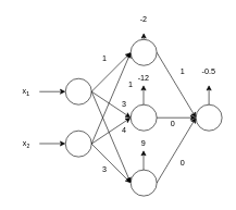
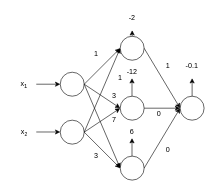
  <mxCell id="0" />
  <mxCell id="1" parent="0" />
  <mxCell id="2" value="" style="ellipse;whiteSpace=wrap;html=1;aspect=fixed;" vertex="1" parent="1"><mxGeometry x="100" y="120" width="40" height="40" as="geometry" /></mxCell>
  <mxCell id="3" value="" style="ellipse;whiteSpace=wrap;html=1;aspect=fixed;" vertex="1" parent="1"><mxGeometry x="100" y="200" width="40" height="40" as="geometry" /></mxCell>
  <mxCell id="4" value="" style="ellipse;whiteSpace=wrap;html=1;aspect=fixed;" vertex="1" parent="1"><mxGeometry x="200" y="60" width="40" height="40" as="geometry" /></mxCell>
  <mxCell id="5" value="" style="ellipse;whiteSpace=wrap;html=1;aspect=fixed;" vertex="1" parent="1"><mxGeometry x="200" y="160" width="40" height="40" as="geometry" /></mxCell>
  <mxCell id="6" value="" style="ellipse;whiteSpace=wrap;html=1;aspect=fixed;" vertex="1" parent="1"><mxGeometry x="200" y="260" width="40" height="40" as="geometry" /></mxCell>
  <mxCell id="7" value="" style="ellipse;whiteSpace=wrap;html=1;aspect=fixed;" vertex="1" parent="1"><mxGeometry x="300" y="160" width="40" height="40" as="geometry" /></mxCell>
  <mxCell id="8" value="" style="endArrow=classic;html=1;exitX=1;exitY=0.5;exitDx=0;exitDy=0;entryX=0;entryY=0.5;entryDx=0;entryDy=0;" edge="1" parent="1" source="2" target="4"><mxGeometry width="50" height="50" relative="1" as="geometry"><mxPoint x="270" y="160" as="sourcePoint" /><mxPoint x="320" y="110" as="targetPoint" /></mxGeometry></mxCell>
  <mxCell id="9" value="" style="endArrow=classic;html=1;exitX=1;exitY=0.5;exitDx=0;exitDy=0;entryX=0;entryY=0.5;entryDx=0;entryDy=0;" edge="1" parent="1" source="3" target="4"><mxGeometry width="50" height="50" relative="1" as="geometry"><mxPoint x="270" y="160" as="sourcePoint" /><mxPoint x="320" y="110" as="targetPoint" /></mxGeometry></mxCell>
  <mxCell id="10" value="" style="endArrow=classic;html=1;exitX=1;exitY=0.5;exitDx=0;exitDy=0;entryX=0;entryY=0.5;entryDx=0;entryDy=0;" edge="1" parent="1" source="3" target="5"><mxGeometry width="50" height="50" relative="1" as="geometry"><mxPoint x="270" y="160" as="sourcePoint" /><mxPoint x="320" y="110" as="targetPoint" /></mxGeometry></mxCell>
  <mxCell id="11" value="" style="endArrow=classic;html=1;exitX=1;exitY=0.5;exitDx=0;exitDy=0;entryX=0;entryY=0.5;entryDx=0;entryDy=0;" edge="1" parent="1" source="3" target="6"><mxGeometry width="50" height="50" relative="1" as="geometry"><mxPoint x="270" y="160" as="sourcePoint" /><mxPoint x="320" y="110" as="targetPoint" /></mxGeometry></mxCell>
  <mxCell id="12" value="" style="endArrow=classic;html=1;exitX=1;exitY=0.5;exitDx=0;exitDy=0;entryX=0;entryY=0.5;entryDx=0;entryDy=0;" edge="1" parent="1" source="2" target="5"><mxGeometry width="50" height="50" relative="1" as="geometry"><mxPoint x="270" y="160" as="sourcePoint" /><mxPoint x="320" y="110" as="targetPoint" /></mxGeometry></mxCell>
  <mxCell id="13" value="" style="endArrow=classic;html=1;exitX=1;exitY=0.5;exitDx=0;exitDy=0;entryX=0;entryY=0.5;entryDx=0;entryDy=0;" edge="1" parent="1" source="2" target="6"><mxGeometry width="50" height="50" relative="1" as="geometry"><mxPoint x="270" y="160" as="sourcePoint" /><mxPoint x="320" y="110" as="targetPoint" /></mxGeometry></mxCell>
  <mxCell id="14" value="" style="endArrow=classic;html=1;exitX=1;exitY=0.5;exitDx=0;exitDy=0;entryX=0;entryY=0.5;entryDx=0;entryDy=0;" edge="1" parent="1" source="4" target="7"><mxGeometry width="50" height="50" relative="1" as="geometry"><mxPoint x="270" y="160" as="sourcePoint" /><mxPoint x="320" y="110" as="targetPoint" /></mxGeometry></mxCell>
  <mxCell id="15" value="" style="endArrow=classic;html=1;exitX=1;exitY=0.5;exitDx=0;exitDy=0;entryX=0;entryY=0.5;entryDx=0;entryDy=0;" edge="1" parent="1" source="6" target="7"><mxGeometry width="50" height="50" relative="1" as="geometry"><mxPoint x="270" y="160" as="sourcePoint" /><mxPoint x="320" y="110" as="targetPoint" /></mxGeometry></mxCell>
  <mxCell id="16" value="" style="endArrow=classic;html=1;exitX=1;exitY=0.5;exitDx=0;exitDy=0;entryX=0;entryY=0.5;entryDx=0;entryDy=0;" edge="1" parent="1" source="5" target="7"><mxGeometry width="50" height="50" relative="1" as="geometry"><mxPoint x="270" y="160" as="sourcePoint" /><mxPoint x="320" y="110" as="targetPoint" /></mxGeometry></mxCell>
  <mxCell id="17" value="" style="endArrow=classic;html=1;exitX=0.5;exitY=0;exitDx=0;exitDy=0;" edge="1" parent="1" source="4"><mxGeometry width="50" height="50" relative="1" as="geometry"><mxPoint x="210" y="200" as="sourcePoint" /><mxPoint x="220" y="50" as="targetPoint" /><Array as="points"><mxPoint x="220" y="50" /></Array></mxGeometry></mxCell>
  <mxCell id="18" value="" style="endArrow=classic;html=1;exitX=0.5;exitY=0;exitDx=0;exitDy=0;" edge="1" parent="1"><mxGeometry width="50" height="50" relative="1" as="geometry"><mxPoint x="219.71" y="160" as="sourcePoint" /><mxPoint x="219.71" y="130" as="targetPoint" /><Array as="points"><mxPoint x="219.71" y="130" /></Array></mxGeometry></mxCell>
  <mxCell id="19" value="" style="endArrow=classic;html=1;exitX=0.5;exitY=0;exitDx=0;exitDy=0;" edge="1" parent="1"><mxGeometry width="50" height="50" relative="1" as="geometry"><mxPoint x="219.71" y="260" as="sourcePoint" /><mxPoint x="219.71" y="230" as="targetPoint" /><Array as="points"><mxPoint x="219.71" y="230" /></Array></mxGeometry></mxCell>
  <mxCell id="20" value="" style="endArrow=classic;html=1;exitX=0.5;exitY=0;exitDx=0;exitDy=0;" edge="1" parent="1" source="7"><mxGeometry width="50" height="50" relative="1" as="geometry"><mxPoint x="210" y="200" as="sourcePoint" /><mxPoint x="320" y="130" as="targetPoint" /></mxGeometry></mxCell>
  <mxCell id="21" value="0" style="text;html=1;strokeColor=none;fillColor=none;align=center;verticalAlign=middle;whiteSpace=wrap;rounded=0;" vertex="1" parent="1"><mxGeometry x="245" y="180" width="40" height="20" as="geometry" /></mxCell>
  <mxCell id="22" value="0" style="text;html=1;strokeColor=none;fillColor=none;align=center;verticalAlign=middle;whiteSpace=wrap;rounded=0;" vertex="1" parent="1"><mxGeometry x="260" y="240" width="40" height="20" as="geometry" /></mxCell>
  <mxCell id="23" value="1" style="text;html=1;strokeColor=none;fillColor=none;align=center;verticalAlign=middle;whiteSpace=wrap;rounded=0;" vertex="1" parent="1"><mxGeometry x="260" y="100" width="40" height="20" as="geometry" /></mxCell>
- <mxCell id="24" value="-0.5" style="text;html=1;strokeColor=none;fillColor=none;align=center;verticalAlign=middle;whiteSpace=wrap;rounded=0;" vertex="1" parent="1"><mxGeometry x="300" y="100" width="40" height="20" as="geometry" /></mxCell>
+ <mxCell id="24" value="-0.1" style="text;html=1;strokeColor=none;fillColor=none;align=center;verticalAlign=middle;whiteSpace=wrap;rounded=0;" vertex="1" parent="1"><mxGeometry x="300" y="100" width="40" height="20" as="geometry" /></mxCell>
  <mxCell id="25" value="1" style="text;html=1;strokeColor=none;fillColor=none;align=center;verticalAlign=middle;whiteSpace=wrap;rounded=0;" vertex="1" parent="1"><mxGeometry x="140" y="80" width="40" height="20" as="geometry" /></mxCell>
  <mxCell id="26" value="1" style="text;html=1;strokeColor=none;fillColor=none;align=center;verticalAlign=middle;whiteSpace=wrap;rounded=0;" vertex="1" parent="1"><mxGeometry x="180" y="120" width="40" height="20" as="geometry" /></mxCell>
  <mxCell id="27" value="-2" style="text;html=1;strokeColor=none;fillColor=none;align=center;verticalAlign=middle;whiteSpace=wrap;rounded=0;" vertex="1" parent="1"><mxGeometry x="200" y="20" width="40" height="20" as="geometry" /></mxCell>
  <mxCell id="28" value="3" style="text;html=1;strokeColor=none;fillColor=none;align=center;verticalAlign=middle;whiteSpace=wrap;rounded=0;" vertex="1" parent="1"><mxGeometry x="170" y="150" width="40" height="20" as="geometry" /></mxCell>
- <mxCell id="29" value="4" style="text;html=1;strokeColor=none;fillColor=none;align=center;verticalAlign=middle;whiteSpace=wrap;rounded=0;" vertex="1" parent="1"><mxGeometry x="170" y="190" width="40" height="20" as="geometry" /></mxCell>
+ <mxCell id="29" value="7" style="text;html=1;strokeColor=none;fillColor=none;align=center;verticalAlign=middle;whiteSpace=wrap;rounded=0;" vertex="1" parent="1"><mxGeometry x="170" y="190" width="40" height="20" as="geometry" /></mxCell>
  <mxCell id="30" value="-12" style="text;html=1;strokeColor=none;fillColor=none;align=center;verticalAlign=middle;whiteSpace=wrap;rounded=0;" vertex="1" parent="1"><mxGeometry x="200" y="110" width="40" height="20" as="geometry" /></mxCell>
- <mxCell id="31" value="9" style="text;html=1;strokeColor=none;fillColor=none;align=center;verticalAlign=middle;whiteSpace=wrap;rounded=0;" vertex="1" parent="1"><mxGeometry x="200" y="210" width="40" height="20" as="geometry" /></mxCell>
+ <mxCell id="31" value="6" style="text;html=1;strokeColor=none;fillColor=none;align=center;verticalAlign=middle;whiteSpace=wrap;rounded=0;" vertex="1" parent="1"><mxGeometry x="200" y="210" width="40" height="20" as="geometry" /></mxCell>
  <mxCell id="32" value="3" style="text;html=1;strokeColor=none;fillColor=none;align=center;verticalAlign=middle;whiteSpace=wrap;rounded=0;" vertex="1" parent="1"><mxGeometry x="140" y="250" width="40" height="20" as="geometry" /></mxCell>
  <mxCell id="33" value="" style="endArrow=classic;html=1;" edge="1" parent="1"><mxGeometry width="50" height="50" relative="1" as="geometry"><mxPoint x="60" y="140" as="sourcePoint" /><mxPoint x="100" y="140" as="targetPoint" /></mxGeometry></mxCell>
  <mxCell id="34" value="x&lt;sub&gt;1&lt;/sub&gt;" style="text;html=1;strokeColor=none;fillColor=none;align=center;verticalAlign=middle;whiteSpace=wrap;rounded=0;" vertex="1" parent="1"><mxGeometry x="20" y="130" width="40" height="20" as="geometry" /></mxCell>
  <mxCell id="35" value="x&lt;span style=&quot;font-size: 10px&quot;&gt;&lt;sub&gt;2&lt;/sub&gt;&lt;/span&gt;" style="text;html=1;strokeColor=none;fillColor=none;align=center;verticalAlign=middle;whiteSpace=wrap;rounded=0;" vertex="1" parent="1"><mxGeometry x="20" y="210" width="40" height="20" as="geometry" /></mxCell>
  <mxCell id="36" value="" style="endArrow=classic;html=1;" edge="1" parent="1"><mxGeometry width="50" height="50" relative="1" as="geometry"><mxPoint x="60" y="219.71" as="sourcePoint" /><mxPoint x="100" y="219.71" as="targetPoint" /></mxGeometry></mxCell>
